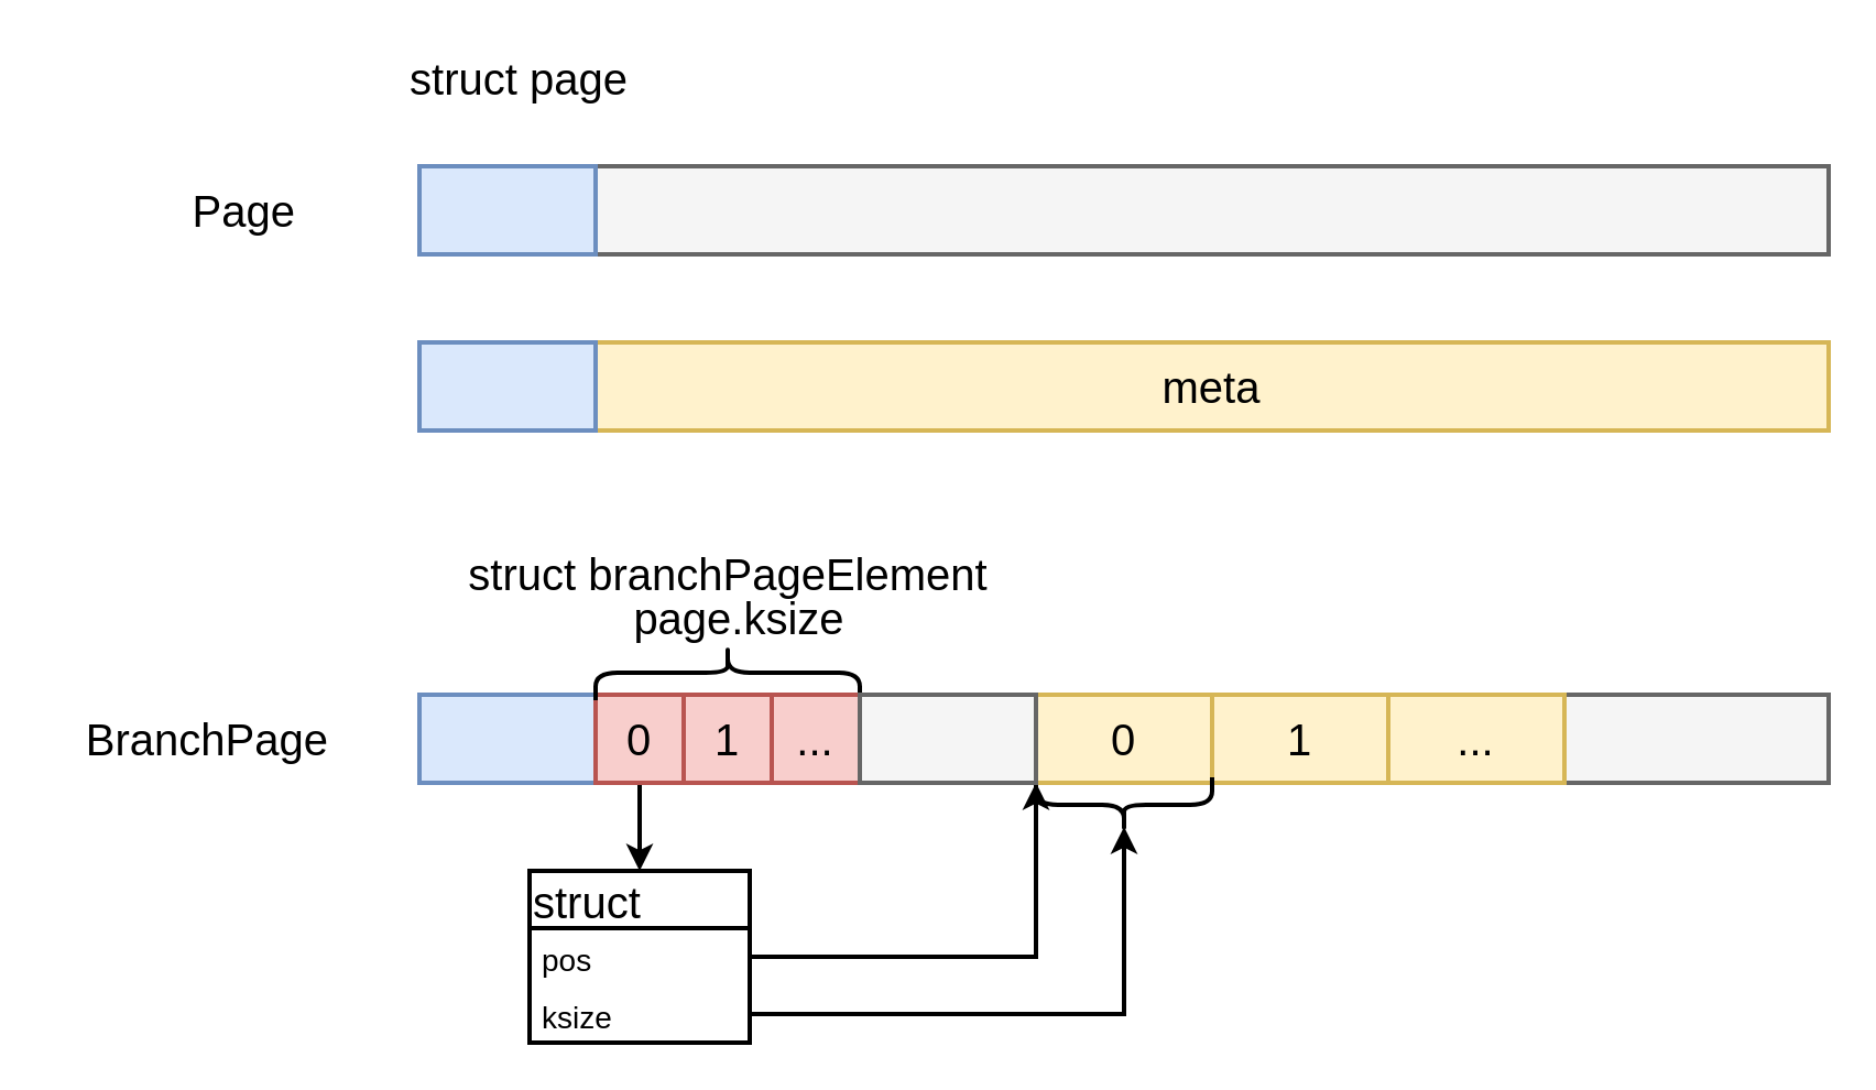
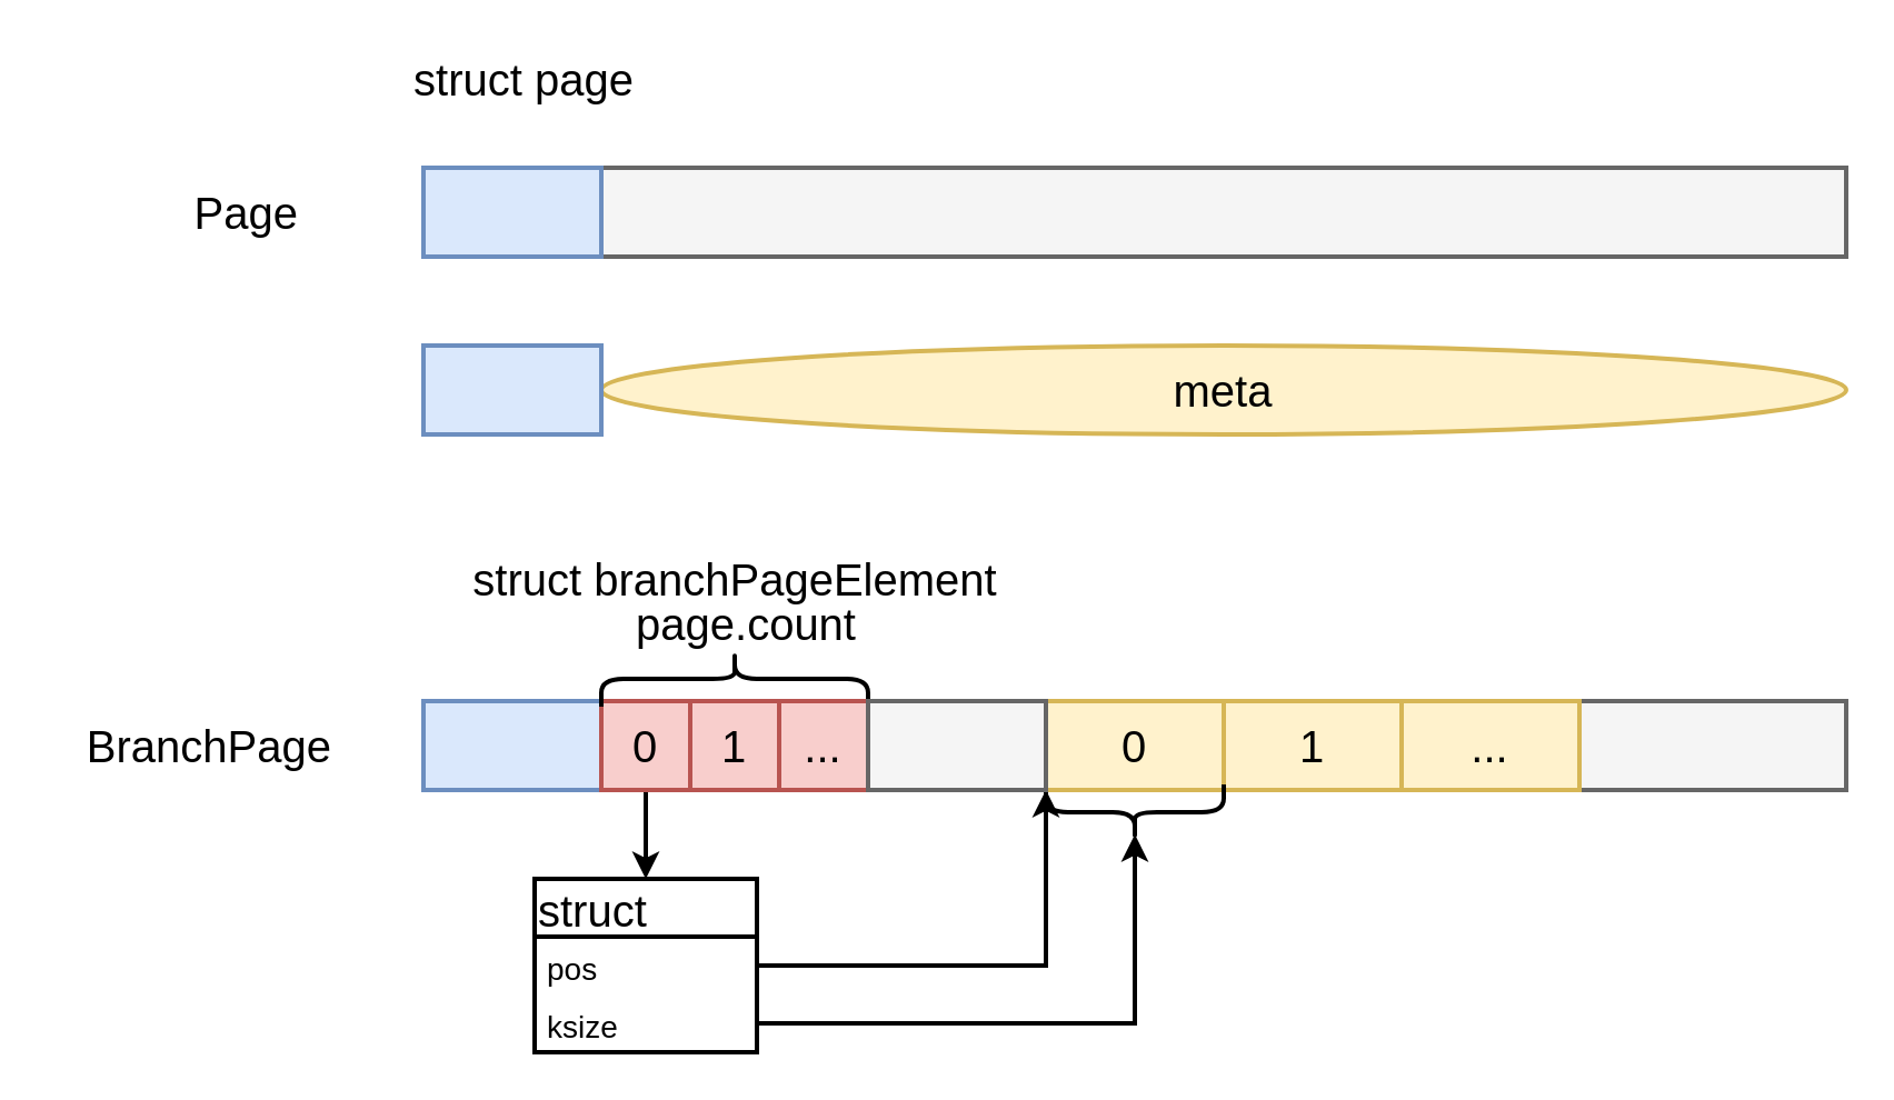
  <mxCell id="0" />
  <mxCell id="1" parent="0" />
  <mxCell id="2" value="" style="rounded=0;whiteSpace=wrap;html=1;strokeWidth=2;fillColor=#f5f5f5;strokeColor=#666666;fontColor=#333333;fontSize=20;" vertex="1" parent="1"><mxGeometry x="270" y="75" width="560" height="40" as="geometry" /></mxCell>
  <mxCell id="3" value="&lt;font style=&quot;font-size: 20px&quot;&gt;Page&lt;/font&gt;" style="text;html=1;align=right;verticalAlign=middle;resizable=0;points=[];autosize=1;fontSize=20;" vertex="1" parent="1"><mxGeometry x="75" y="80" width="60" height="30" as="geometry" /></mxCell>
  <mxCell id="4" value="" style="rounded=0;whiteSpace=wrap;html=1;strokeWidth=2;fillColor=#dae8fc;strokeColor=#6c8ebf;fontSize=20;" vertex="1" parent="1"><mxGeometry x="190" y="75" width="80" height="40" as="geometry" /></mxCell>
  <mxCell id="5" value="&lt;font style=&quot;font-size: 20px&quot;&gt;struct page&lt;/font&gt;" style="text;html=1;align=center;verticalAlign=middle;resizable=0;points=[];autosize=1;fontSize=20;" vertex="1" parent="1"><mxGeometry x="180" y="20" width="110" height="30" as="geometry" /></mxCell>
- <mxCell id="6" value="meta" style="rounded=0;whiteSpace=wrap;html=1;strokeWidth=2;fillColor=#fff2cc;strokeColor=#d6b656;fontSize=20;" vertex="1" parent="1"><mxGeometry x="270" y="155" width="560" height="40" as="geometry" /></mxCell>
+ <mxCell id="6" value="meta" style="ellipse;whiteSpace=wrap;html=1;strokeWidth=2;fillColor=#fff2cc;strokeColor=#d6b656;fontSize=20;" vertex="1" parent="1"><mxGeometry x="270" y="155" width="560" height="40" as="geometry" /></mxCell>
  <mxCell id="7" value="" style="rounded=0;whiteSpace=wrap;html=1;strokeWidth=2;fillColor=#dae8fc;strokeColor=#6c8ebf;fontSize=20;" vertex="1" parent="1"><mxGeometry x="190" y="155" width="80" height="40" as="geometry" /></mxCell>
  <mxCell id="8" value="" style="rounded=0;whiteSpace=wrap;html=1;strokeWidth=2;fillColor=#f5f5f5;strokeColor=#666666;fontSize=20;fontColor=#333333;" vertex="1" parent="1"><mxGeometry x="710" y="315" width="120" height="40" as="geometry" /></mxCell>
  <mxCell id="9" value="&lt;font style=&quot;font-size: 20px&quot;&gt;BranchPage&lt;/font&gt;" style="text;html=1;align=right;verticalAlign=middle;resizable=0;points=[];autosize=1;fontSize=20;" vertex="1" parent="1"><mxGeometry x="20" y="320" width="130" height="30" as="geometry" /></mxCell>
  <mxCell id="10" value="" style="rounded=0;whiteSpace=wrap;html=1;strokeWidth=2;fillColor=#dae8fc;strokeColor=#6c8ebf;fontSize=20;" vertex="1" parent="1"><mxGeometry x="190" y="315" width="80" height="40" as="geometry" /></mxCell>
  <mxCell id="11" style="edgeStyle=orthogonalEdgeStyle;rounded=0;orthogonalLoop=1;jettySize=auto;html=1;exitX=0.5;exitY=1;exitDx=0;exitDy=0;entryX=0.5;entryY=0;entryDx=0;entryDy=0;strokeWidth=2;fontSize=14;" edge="1" parent="1" source="12" target="25"><mxGeometry relative="1" as="geometry" /></mxCell>
  <mxCell id="12" value="0" style="rounded=0;whiteSpace=wrap;html=1;strokeWidth=2;fillColor=#f8cecc;strokeColor=#b85450;fontSize=20;" vertex="1" parent="1"><mxGeometry x="270" y="315" width="40" height="40" as="geometry" /></mxCell>
  <mxCell id="13" value="1" style="rounded=0;whiteSpace=wrap;html=1;strokeWidth=2;fillColor=#f8cecc;strokeColor=#b85450;fontSize=20;" vertex="1" parent="1"><mxGeometry x="310" y="315" width="40" height="40" as="geometry" /></mxCell>
  <mxCell id="14" value="..." style="rounded=0;whiteSpace=wrap;html=1;strokeWidth=2;fillColor=#f8cecc;strokeColor=#b85450;fontSize=20;" vertex="1" parent="1"><mxGeometry x="350" y="315" width="40" height="40" as="geometry" /></mxCell>
  <mxCell id="15" value="0" style="rounded=0;whiteSpace=wrap;html=1;strokeWidth=2;fillColor=#fff2cc;strokeColor=#d6b656;fontSize=20;" vertex="1" parent="1"><mxGeometry x="470" y="315" width="80" height="40" as="geometry" /></mxCell>
  <mxCell id="16" value="1" style="rounded=0;whiteSpace=wrap;html=1;strokeWidth=2;fillColor=#fff2cc;strokeColor=#d6b656;fontSize=20;" vertex="1" parent="1"><mxGeometry x="550" y="315" width="80" height="40" as="geometry" /></mxCell>
  <mxCell id="17" value="..." style="rounded=0;whiteSpace=wrap;html=1;strokeWidth=2;fillColor=#fff2cc;strokeColor=#d6b656;fontSize=20;" vertex="1" parent="1"><mxGeometry x="630" y="315" width="80" height="40" as="geometry" /></mxCell>
  <mxCell id="18" value="&lt;font style=&quot;font-size: 20px&quot;&gt;struct branchPageElement&lt;/font&gt;" style="text;html=1;align=center;verticalAlign=middle;resizable=0;points=[];autosize=1;fontSize=20;" vertex="1" parent="1"><mxGeometry x="205" y="245" width="250" height="30" as="geometry" /></mxCell>
  <mxCell id="19" value="" style="edgeStyle=orthogonalEdgeStyle;rounded=0;orthogonalLoop=1;jettySize=auto;html=1;strokeWidth=2;fontSize=20;entryX=0;entryY=1;entryDx=0;entryDy=0;exitX=1;exitY=0.5;exitDx=0;exitDy=0;" edge="1" parent="1" source="26" target="15"><mxGeometry relative="1" as="geometry"><mxPoint x="400" y="410.059" as="sourcePoint" /><mxPoint x="480" y="410" as="targetPoint" /><Array as="points" /></mxGeometry></mxCell>
  <mxCell id="20" value="" style="edgeStyle=orthogonalEdgeStyle;rounded=0;orthogonalLoop=1;jettySize=auto;html=1;strokeWidth=2;fontSize=20;entryX=0.1;entryY=0.5;entryDx=0;entryDy=0;entryPerimeter=0;exitX=1;exitY=0.5;exitDx=0;exitDy=0;" edge="1" parent="1" source="27" target="21"><mxGeometry relative="1" as="geometry"><mxPoint x="410" y="450.059" as="sourcePoint" /><Array as="points"><mxPoint x="510" y="460" /></Array></mxGeometry></mxCell>
  <mxCell id="21" value="" style="shape=curlyBracket;whiteSpace=wrap;html=1;rounded=1;strokeWidth=2;fontSize=20;rotation=-90;" vertex="1" parent="1"><mxGeometry x="497.5" y="325" width="25" height="80" as="geometry" /></mxCell>
  <mxCell id="22" value="" style="shape=curlyBracket;whiteSpace=wrap;html=1;rounded=1;strokeWidth=2;fontSize=20;rotation=90;" vertex="1" parent="1"><mxGeometry x="317.5" y="245" width="25" height="120" as="geometry" /></mxCell>
- <mxCell id="23" value="&lt;div&gt;&lt;span&gt;page.ksize&lt;/span&gt;&lt;/div&gt;" style="text;html=1;align=center;verticalAlign=middle;resizable=0;points=[];autosize=1;fontSize=20;" vertex="1" parent="1"><mxGeometry x="280" y="265" width="110" height="30" as="geometry" /></mxCell>
+ <mxCell id="23" value="&lt;div&gt;&lt;span&gt;page.count&lt;/span&gt;&lt;/div&gt;" style="text;html=1;align=center;verticalAlign=middle;resizable=0;points=[];autosize=1;fontSize=20;" vertex="1" parent="1"><mxGeometry x="280" y="265" width="110" height="30" as="geometry" /></mxCell>
  <mxCell id="24" value="" style="rounded=0;whiteSpace=wrap;html=1;strokeWidth=2;fillColor=#f5f5f5;strokeColor=#666666;fontSize=20;fontColor=#333333;" vertex="1" parent="1"><mxGeometry x="390" y="315" width="80" height="40" as="geometry" /></mxCell>
  <mxCell id="25" value="struct" style="swimlane;fontStyle=0;childLayout=stackLayout;horizontal=1;startSize=26;horizontalStack=0;resizeParent=1;resizeParentMax=0;resizeLast=0;collapsible=1;marginBottom=0;strokeWidth=2;fontSize=20;align=left;" vertex="1" parent="1"><mxGeometry x="240" y="395" width="100" height="78" as="geometry" /></mxCell>
  <mxCell id="26" value="pos" style="text;strokeColor=none;fillColor=none;align=left;verticalAlign=top;spacingLeft=4;spacingRight=4;overflow=hidden;rotatable=0;points=[[0,0.5],[1,0.5]];portConstraint=eastwest;fontSize=14;" vertex="1" parent="25"><mxGeometry y="26" width="100" height="26" as="geometry" /></mxCell>
  <mxCell id="27" value="ksize" style="text;strokeColor=none;fillColor=none;align=left;verticalAlign=top;spacingLeft=4;spacingRight=4;overflow=hidden;rotatable=0;points=[[0,0.5],[1,0.5]];portConstraint=eastwest;fontSize=14;" vertex="1" parent="25"><mxGeometry y="52" width="100" height="26" as="geometry" /></mxCell>
